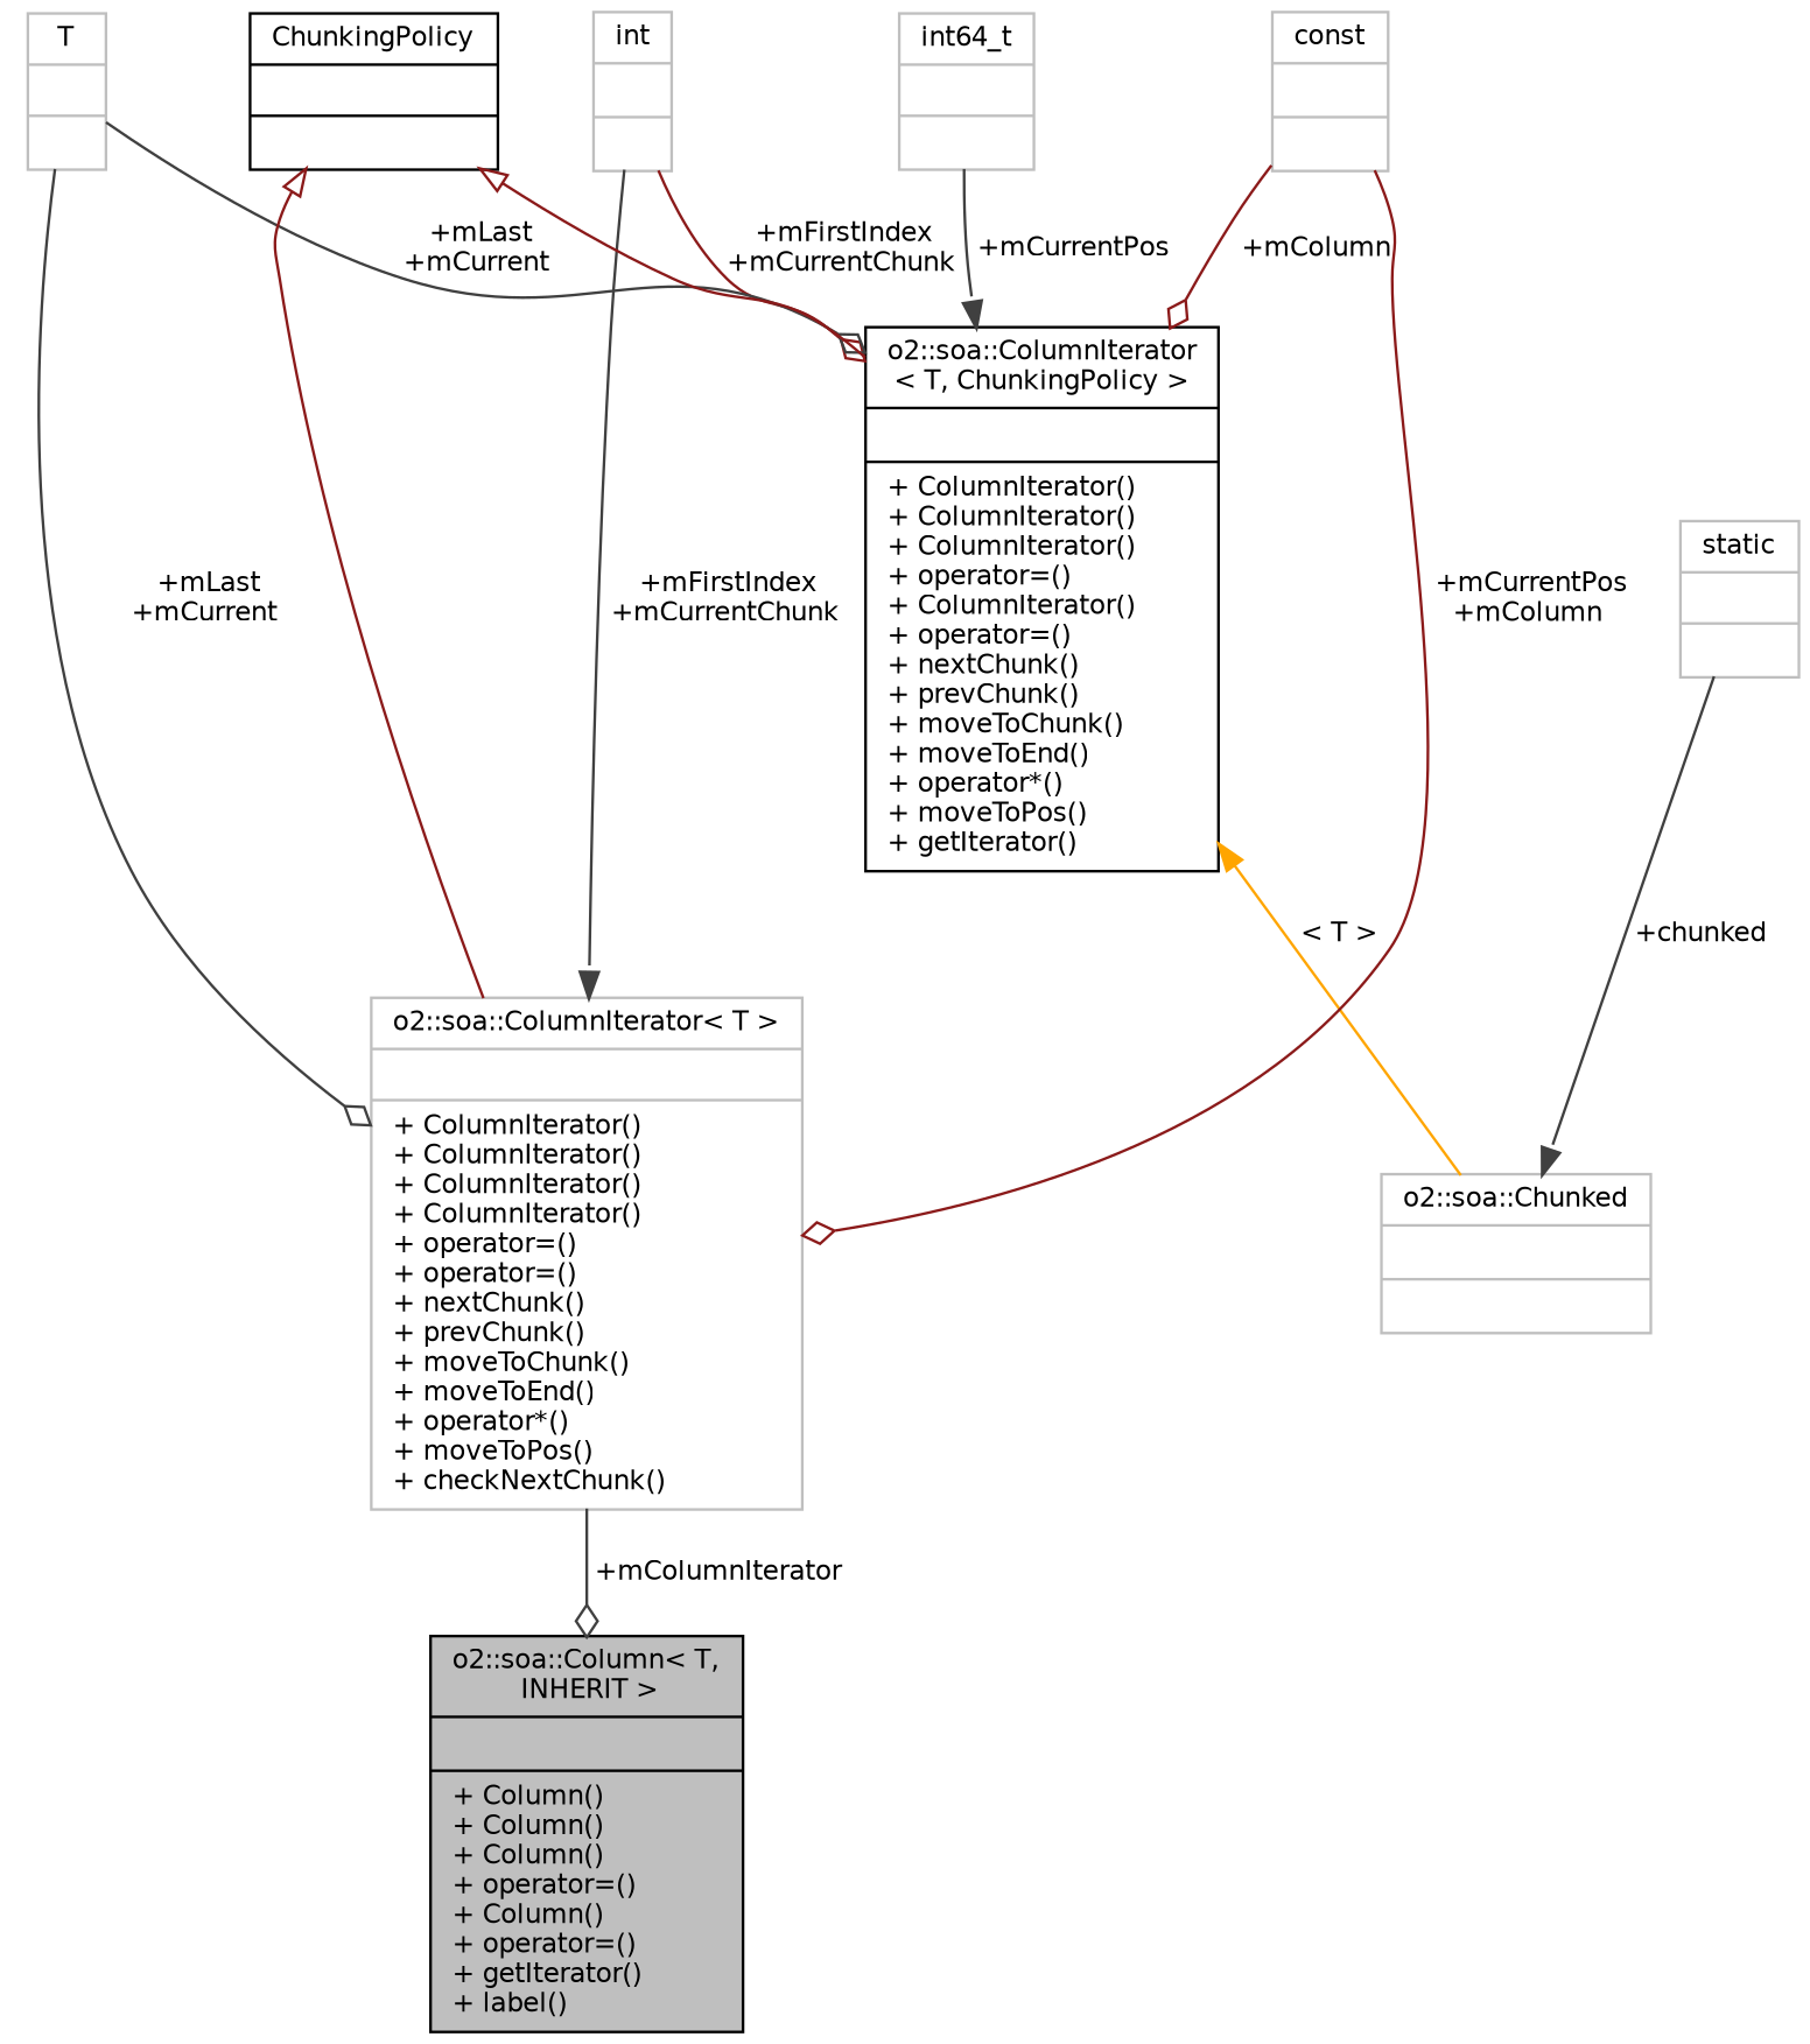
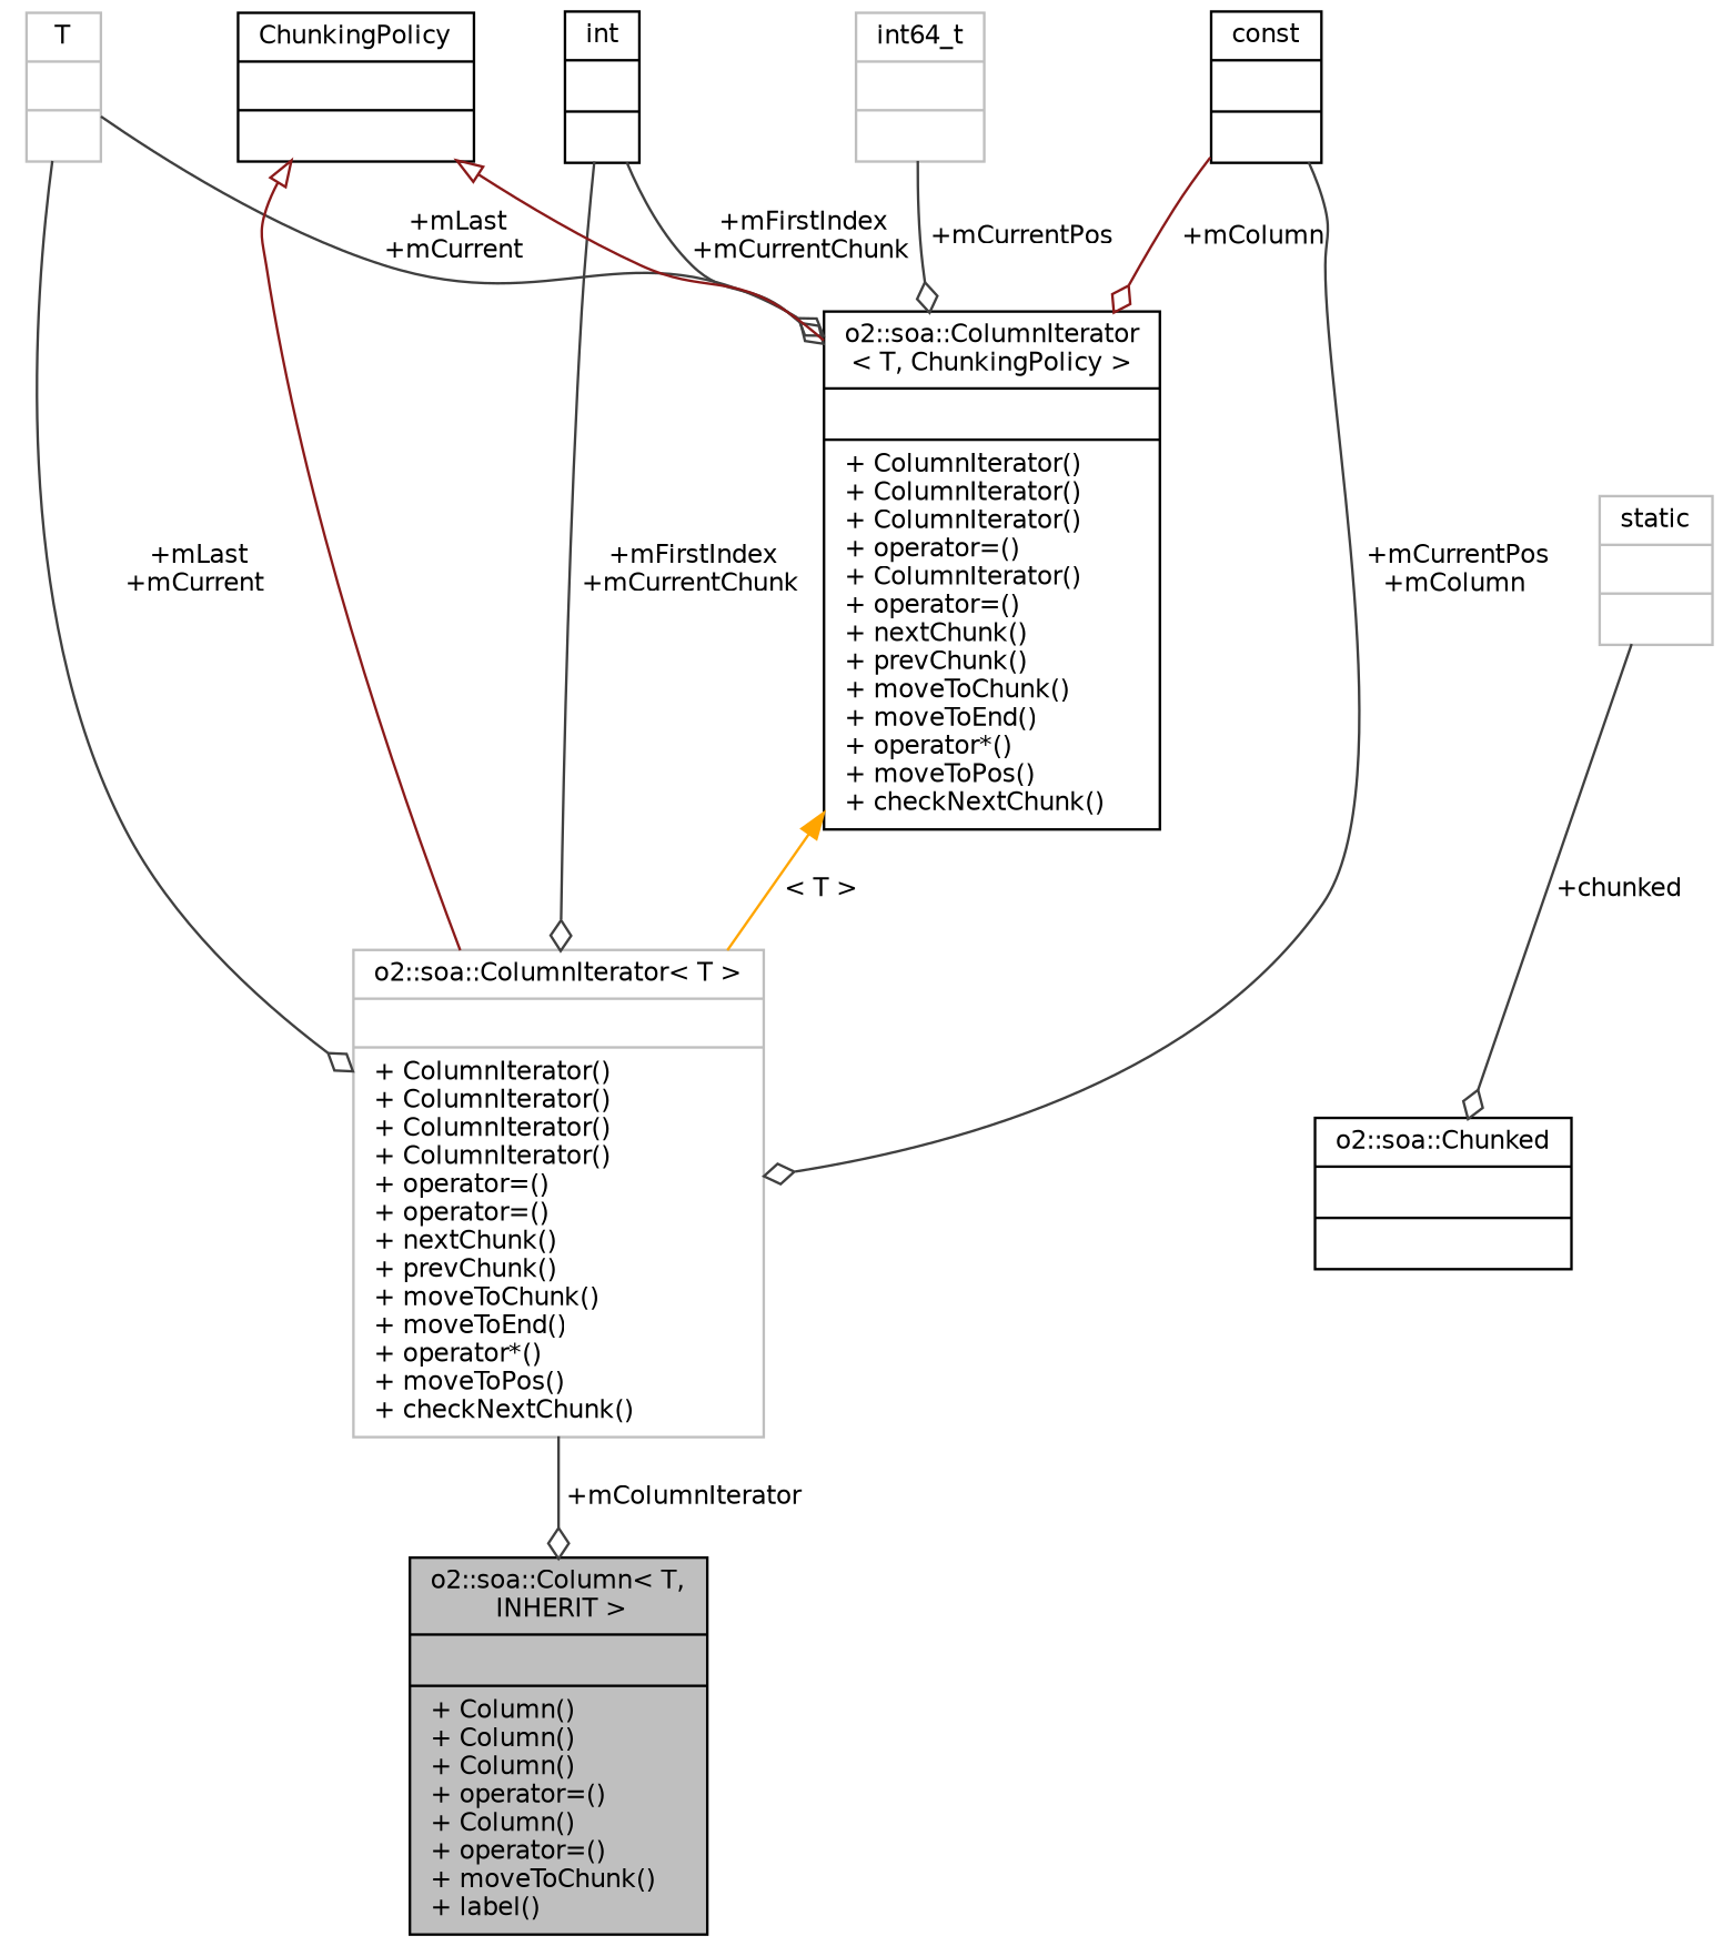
  digraph {
    node [color=grey75 fontname=Helvetica fontsize=10 shape=record]
    edge [arrowhead=odiamond color=grey25 fontname=Helvetica fontsize=10 labelfontname=Helvetica labelfontsize=10 style=solid]
-   n1 [color=black fillcolor=grey75 fontcolor=black height=0.2 label="{o2::soa::Column\< T,\l INHERIT \>\n||+ Column()\l+ Column()\l+ Column()\l+ operator=()\l+ Column()\l+ operator=()\l+ getIterator()\l+ label()\l}" style=filled width=0.4]
+   n1 [color=black fillcolor=grey75 fontcolor=black height=0.2 label="{o2::soa::Column\< T,\l INHERIT \>\n||+ Column()\l+ Column()\l+ Column()\l+ operator=()\l+ Column()\l+ operator=()\l+ moveToChunk()\l+ label()\l}" style=filled width=0.4]
    n2 [height=0.2 label="{o2::soa::ColumnIterator\< T \>\n||+ ColumnIterator()\l+ ColumnIterator()\l+ ColumnIterator()\l+ ColumnIterator()\l+ operator=()\l+ operator=()\l+ nextChunk()\l+ prevChunk()\l+ moveToChunk()\l+ moveToEnd()\l+ operator*()\l+ moveToPos()\l+ checkNextChunk()\l}" width=0.4]
-   n3 [height=0.2 label="{o2::soa::Chunked\n||}" width=0.4]
+   n3 [color=black height=0.2 label="{o2::soa::Chunked\n||}" width=0.4]
    n4 [height=0.2 label="{static\n||}" width=0.4]
-   n5 [height=0.2 label="{int\n||}" width=0.4]
-   n6 [color=black height=0.2 label="{o2::soa::ColumnIterator\l\< T, ChunkingPolicy \>\n||+ ColumnIterator()\l+ ColumnIterator()\l+ ColumnIterator()\l+ operator=()\l+ ColumnIterator()\l+ operator=()\l+ nextChunk()\l+ prevChunk()\l+ moveToChunk()\l+ moveToEnd()\l+ operator*()\l+ moveToPos()\l+ getIterator()\l}" width=0.4]
-   n7 [height=0.2 label="{const\n||}" width=0.4]
+   n5 [color=black height=0.2 label="{int\n||}" width=0.4]
+   n6 [color=black height=0.2 label="{o2::soa::ColumnIterator\l\< T, ChunkingPolicy \>\n||+ ColumnIterator()\l+ ColumnIterator()\l+ ColumnIterator()\l+ operator=()\l+ ColumnIterator()\l+ operator=()\l+ nextChunk()\l+ prevChunk()\l+ moveToChunk()\l+ moveToEnd()\l+ operator*()\l+ moveToPos()\l+ checkNextChunk()\l}" width=0.4]
+   n7 [color=black height=0.2 label="{const\n||}" width=0.4]
    n8 [height=0.2 label="{T\n||}" width=0.4]
    n9 [color=black height=0.2 label="{ChunkingPolicy\n||}" width=0.4]
    n10 [height=0.2 label="{int64_t\n||}" width=0.4]
    n2 -> n1 [label=" +mColumnIterator"]
-   n4 -> n3 [arrowhead=normal label=" +chunked"]
-   n5 -> n2 [arrowhead=normal label=" +mFirstIndex\n+mCurrentChunk"]
-   n5 -> n6 [color=firebrick4 label=" +mFirstIndex\n+mCurrentChunk"]
-   n6 -> n3 [color=orange dir=back label=" \< T \>" arrowhead=""]
-   n7 -> n2 [color=firebrick4 label=" +mCurrentPos\n+mColumn"]
+   n4 -> n3 [label=" +chunked"]
+   n5 -> n2 [label=" +mFirstIndex\n+mCurrentChunk"]
+   n5 -> n6 [label=" +mFirstIndex\n+mCurrentChunk"]
+   n6 -> n2 [color=orange dir=back label=" \< T \>" arrowhead=""]
+   n7 -> n2 [label=" +mCurrentPos\n+mColumn"]
    n7 -> n6 [color=firebrick4 label=" +mColumn"]
    n8 -> n2 [label=" +mLast\n+mCurrent"]
    n8 -> n6 [label=" +mLast\n+mCurrent"]
    n9 -> n2 [arrowtail=onormal color=firebrick4 dir=back arrowhead=""]
    n9 -> n6 [arrowtail=onormal color=firebrick4 dir=back arrowhead=""]
-   n10 -> n6 [arrowhead=normal label=" +mCurrentPos"]
+   n10 -> n6 [label=" +mCurrentPos"]
  }
